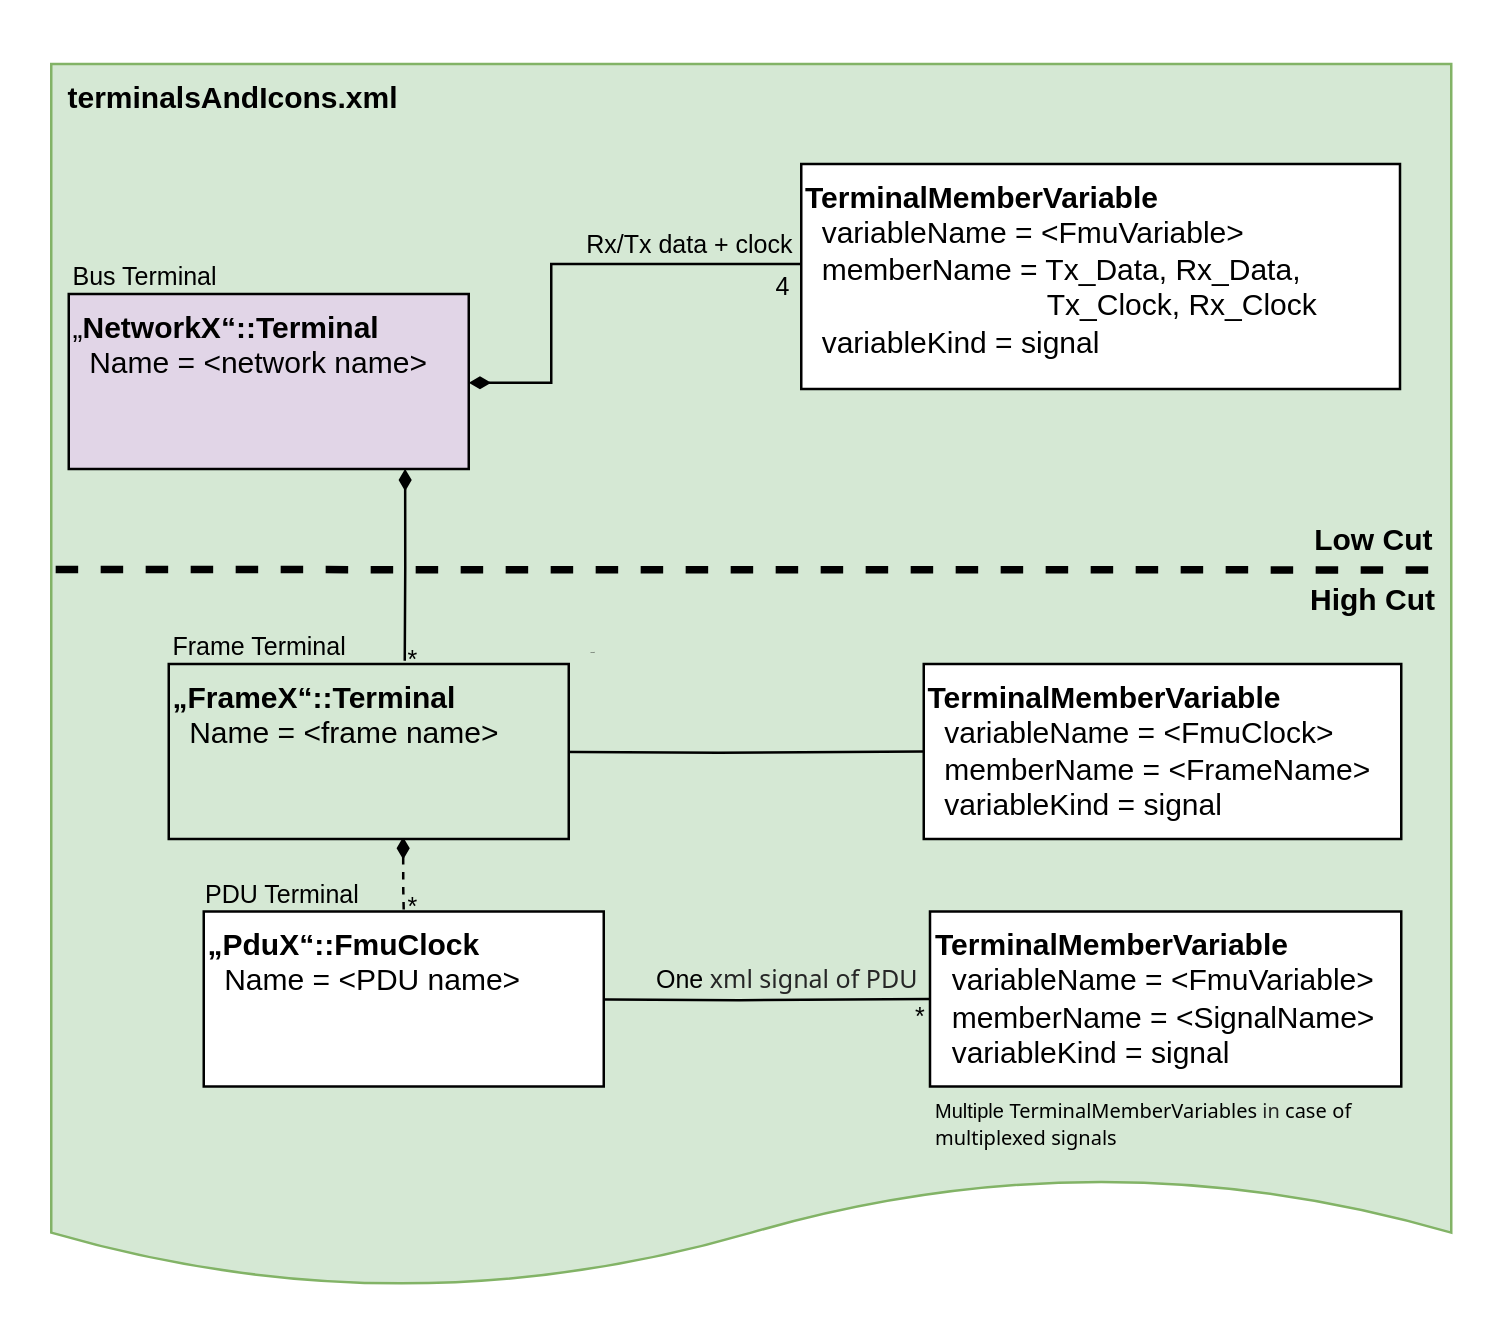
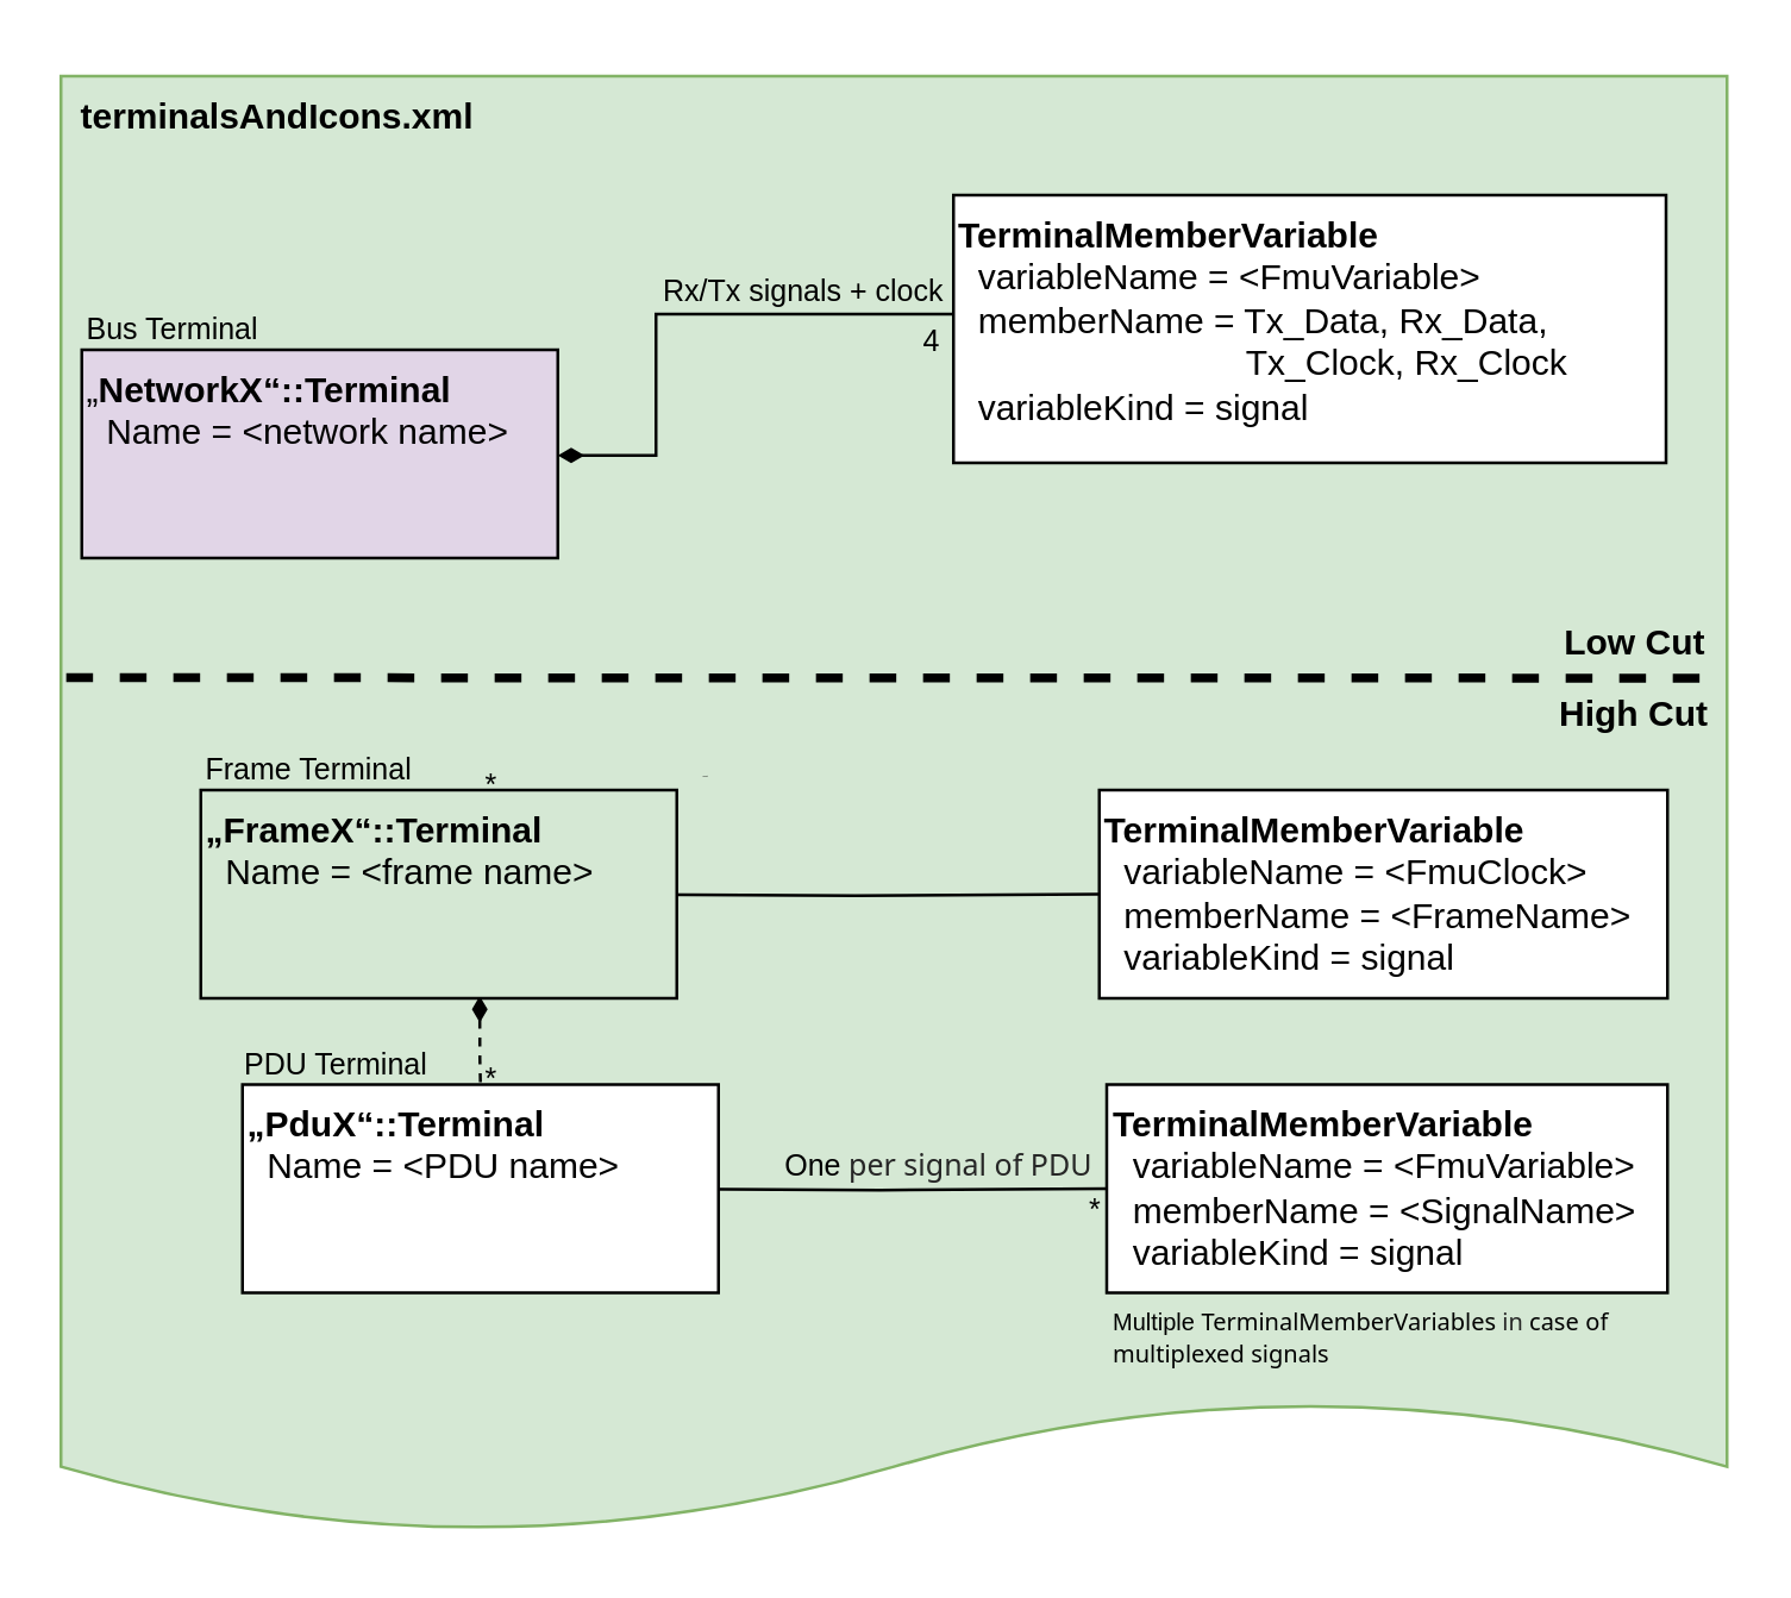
  <mxCell id="0" />
  <mxCell id="1" parent="0" />
  <mxCell id="2" value="" style="shape=document;whiteSpace=wrap;html=1;boundedLbl=1;size=0.092;fillColor=#d5e8d4;strokeColor=#82b366;" parent="1" vertex="1"><mxGeometry x="20" y="25" width="560" height="490" as="geometry" /></mxCell>
  <mxCell id="3" value="&lt;p style=&quot;language:de;margin-top:6.0pt;margin-bottom:0pt;margin-left:0in;&lt;br/&gt;text-indent:0in;text-align:left;direction:ltr;unicode-bidi:embed;mso-line-break-override:&lt;br/&gt;none;word-break:normal;punctuation-wrap:hanging&quot;&gt;terminalsAndIcons.xml&lt;/p&gt;" style="text;html=1;strokeColor=none;fillColor=none;align=center;verticalAlign=middle;whiteSpace=wrap;rounded=0;fontStyle=1" parent="1" vertex="1"><mxGeometry x="63" y="20" width="60" height="30" as="geometry" /></mxCell>
  <mxCell id="4" style="edgeStyle=orthogonalEdgeStyle;rounded=0;orthogonalLoop=1;jettySize=auto;html=1;exitX=1;exitY=0.75;exitDx=0;exitDy=0;startArrow=diamondThin;startFill=1;endArrow=none;endFill=0;" parent="1" edge="1"><mxGeometry relative="1" as="geometry"><mxPoint x="187" y="152.5" as="sourcePoint" /><mxPoint x="320" y="83" as="targetPoint" /><Array as="points"><mxPoint x="220" y="153" /><mxPoint x="220" y="105" /><mxPoint x="320" y="105" /></Array></mxGeometry></mxCell>
- <mxCell id="5" style="edgeStyle=orthogonalEdgeStyle;rounded=0;orthogonalLoop=1;jettySize=auto;html=1;exitX=0.841;exitY=0.999;exitDx=0;exitDy=0;strokeWidth=1;fontSize=1;startArrow=diamondThin;startFill=1;endArrow=none;endFill=0;exitPerimeter=0;entryX=0.59;entryY=-0.019;entryDx=0;entryDy=0;entryPerimeter=0;" parent="1" source="6" target="13" edge="1"><mxGeometry relative="1" as="geometry" /></mxCell>
  <mxCell id="6" value="&lt;p style=&quot;margin-top: 0pt; margin-bottom: 0pt; margin-left: 0in; text-indent: 0in; direction: ltr; unicode-bidi: embed; word-break: normal;&quot;&gt;„&lt;b&gt;&lt;span&gt;NetworkX&lt;/span&gt;&lt;span&gt;“&lt;/span&gt;&lt;span&gt;::Terminal&lt;/span&gt;&lt;/b&gt;&lt;/p&gt;&lt;p style=&quot;margin-top: 0pt; margin-bottom: 0pt; margin-left: 0in; text-indent: 0in; direction: ltr; unicode-bidi: embed; word-break: normal;&quot;&gt;&lt;span&gt;&amp;nbsp; Name =&amp;nbsp;&lt;/span&gt;&lt;span&gt;&amp;lt;network name&lt;/span&gt;&lt;span&gt;&amp;gt;&lt;/span&gt;&lt;/p&gt;" style="rounded=0;whiteSpace=wrap;html=1;align=left;verticalAlign=top;fillColor=#e1d5e7;" parent="1" vertex="1"><mxGeometry x="27" y="117" width="160" height="70" as="geometry" /></mxCell>
  <mxCell id="7" value="&lt;p style=&quot;margin-top: 0pt; margin-bottom: 0pt; margin-left: 0in; text-indent: 0in; direction: ltr; unicode-bidi: embed; word-break: normal;&quot;&gt;&lt;b&gt;TerminalMemberVariable&lt;/b&gt;&lt;/p&gt;&lt;p style=&quot;margin-top: 0pt; margin-bottom: 0pt; margin-left: 0in; text-indent: 0in; direction: ltr; unicode-bidi: embed; word-break: normal;&quot;&gt;&amp;nbsp; variableName = &amp;lt;FmuVariable&amp;gt;&lt;/p&gt;&lt;p style=&quot;margin-top: 0pt; margin-bottom: 0pt; margin-left: 0in; text-indent: 0in; direction: ltr; unicode-bidi: embed; word-break: normal;&quot;&gt;&amp;nbsp; memberName = Tx_Data, Rx_Data,&amp;nbsp; &amp;nbsp; &amp;nbsp; &amp;nbsp; &amp;nbsp; &amp;nbsp; &amp;nbsp; &amp;nbsp; &amp;nbsp; &amp;nbsp; &amp;nbsp; &amp;nbsp; &amp;nbsp; &amp;nbsp; &amp;nbsp; &amp;nbsp; &amp;nbsp; &amp;nbsp; &amp;nbsp; &amp;nbsp; &amp;nbsp;Tx_Clock, Rx_Clock&amp;nbsp;&amp;nbsp;&lt;/p&gt;&lt;p style=&quot;margin-top: 0pt; margin-bottom: 0pt; margin-left: 0in; text-indent: 0in; direction: ltr; unicode-bidi: embed; word-break: normal;&quot;&gt;&amp;nbsp; variableKind = signal&lt;/p&gt;&lt;div&gt;&lt;br&gt;&lt;/div&gt;" style="rounded=0;whiteSpace=wrap;html=1;align=left;verticalAlign=top;" parent="1" vertex="1"><mxGeometry x="320" y="65" width="239.5" height="90" as="geometry" /></mxCell>
  <mxCell id="8" value="" style="endArrow=none;html=1;rounded=0;strokeWidth=3;dashed=1;exitX=0.003;exitY=0.378;exitDx=0;exitDy=0;exitPerimeter=0;entryX=0.999;entryY=0.413;entryDx=0;entryDy=0;entryPerimeter=0;" parent="1" target="2" edge="1"><mxGeometry relative="1" as="geometry"><mxPoint x="21.77" y="227.22" as="sourcePoint" /><mxPoint x="580" y="235" as="targetPoint" /></mxGeometry></mxCell>
  <mxCell id="9" value="Low Cut" style="text;html=1;strokeColor=none;fillColor=none;align=right;verticalAlign=middle;whiteSpace=wrap;rounded=0;fontStyle=1" parent="1" vertex="1"><mxGeometry x="515" y="201" width="60" height="30" as="geometry" /></mxCell>
  <mxCell id="10" value="High Cut" style="text;html=1;strokeColor=none;fillColor=none;align=right;verticalAlign=middle;whiteSpace=wrap;rounded=0;fontStyle=1" parent="1" vertex="1"><mxGeometry x="516" y="225" width="60" height="30" as="geometry" /></mxCell>
  <mxCell id="11" style="edgeStyle=orthogonalEdgeStyle;rounded=0;orthogonalLoop=1;jettySize=auto;html=1;exitX=0.586;exitY=0.989;exitDx=0;exitDy=0;strokeWidth=1;fontSize=1;startArrow=diamondThin;startFill=1;endArrow=none;endFill=0;exitPerimeter=0;dashed=1;" parent="1" source="13" target="15" edge="1"><mxGeometry relative="1" as="geometry" /></mxCell>
  <mxCell id="12" style="edgeStyle=orthogonalEdgeStyle;rounded=0;orthogonalLoop=1;jettySize=auto;html=1;exitX=1;exitY=0.5;exitDx=0;exitDy=0;entryX=0;entryY=0.5;entryDx=0;entryDy=0;strokeWidth=1;fontSize=1;startArrow=diamondThin;startFill=1;endArrow=none;endFill=0;" parent="1" target="16" edge="1"><mxGeometry relative="1" as="geometry"><mxPoint x="204" y="300" as="sourcePoint" /></mxGeometry></mxCell>
  <mxCell id="13" value="&lt;p style=&quot;margin-top: 0pt; margin-bottom: 0pt; margin-left: 0in; text-indent: 0in; direction: ltr; unicode-bidi: embed; word-break: normal;&quot;&gt;&lt;b&gt;„FrameX“::Terminal&lt;/b&gt;&lt;/p&gt;&lt;p style=&quot;margin-top: 0pt; margin-bottom: 0pt; margin-left: 0in; text-indent: 0in; direction: ltr; unicode-bidi: embed; word-break: normal;&quot;&gt;&amp;nbsp; Name = &amp;lt;frame name&amp;gt;&lt;/p&gt;&lt;div&gt;&lt;br&gt;&lt;/div&gt;" style="rounded=0;whiteSpace=wrap;html=1;align=left;verticalAlign=top;fillColor=#d5e8d4;" parent="1" vertex="1"><mxGeometry x="67" y="265" width="160" height="70" as="geometry" /></mxCell>
  <mxCell id="14" style="edgeStyle=orthogonalEdgeStyle;rounded=0;orthogonalLoop=1;jettySize=auto;html=1;exitX=1;exitY=0.5;exitDx=0;exitDy=0;entryX=0;entryY=0.5;entryDx=0;entryDy=0;strokeWidth=1;fontSize=1;startArrow=diamondThin;startFill=1;endArrow=none;endFill=0;" parent="1" target="17" edge="1"><mxGeometry relative="1" as="geometry"><mxPoint x="218" y="399" as="sourcePoint" /></mxGeometry></mxCell>
- <mxCell id="15" value="&lt;p style=&quot;margin-top: 0pt; margin-bottom: 0pt; margin-left: 0in; text-indent: 0in; direction: ltr; unicode-bidi: embed; word-break: normal;&quot;&gt;&lt;b&gt;„PduX“::FmuClock&lt;/b&gt;&lt;/p&gt;&lt;p style=&quot;margin-top: 0pt; margin-bottom: 0pt; margin-left: 0in; text-indent: 0in; direction: ltr; unicode-bidi: embed; word-break: normal;&quot;&gt;&amp;nbsp; Name = &amp;lt;PDU name&amp;gt;&lt;/p&gt;" style="rounded=0;whiteSpace=wrap;html=1;align=left;verticalAlign=top;" parent="1" vertex="1"><mxGeometry x="81" y="364" width="160" height="70" as="geometry" /></mxCell>
+ <mxCell id="15" value="&lt;p style=&quot;margin-top: 0pt; margin-bottom: 0pt; margin-left: 0in; text-indent: 0in; direction: ltr; unicode-bidi: embed; word-break: normal;&quot;&gt;&lt;b&gt;„PduX“::Terminal&lt;/b&gt;&lt;/p&gt;&lt;p style=&quot;margin-top: 0pt; margin-bottom: 0pt; margin-left: 0in; text-indent: 0in; direction: ltr; unicode-bidi: embed; word-break: normal;&quot;&gt;&amp;nbsp; Name = &amp;lt;PDU name&amp;gt;&lt;/p&gt;" style="rounded=0;whiteSpace=wrap;html=1;align=left;verticalAlign=top;" parent="1" vertex="1"><mxGeometry x="81" y="364" width="160" height="70" as="geometry" /></mxCell>
  <mxCell id="16" value="&lt;p style=&quot;margin-top: 0pt; margin-bottom: 0pt; margin-left: 0in; text-indent: 0in; direction: ltr; unicode-bidi: embed; word-break: normal;&quot;&gt;&lt;b&gt;TerminalMemberVariable&lt;/b&gt;&lt;/p&gt;&lt;p style=&quot;margin-top: 0pt; margin-bottom: 0pt; margin-left: 0in; text-indent: 0in; direction: ltr; unicode-bidi: embed; word-break: normal;&quot;&gt;&amp;nbsp; variableName = &amp;lt;FmuClock&amp;gt;&lt;/p&gt;&lt;p style=&quot;margin-top: 0pt; margin-bottom: 0pt; margin-left: 0in; text-indent: 0in; direction: ltr; unicode-bidi: embed; word-break: normal;&quot;&gt;&amp;nbsp; memberName = &amp;lt;FrameName&amp;gt;&amp;nbsp;&amp;nbsp;&lt;/p&gt;&lt;p style=&quot;margin-top: 0pt; margin-bottom: 0pt; margin-left: 0in; text-indent: 0in; direction: ltr; unicode-bidi: embed; word-break: normal;&quot;&gt;&amp;nbsp; variableKind = signal&lt;/p&gt;" style="rounded=0;whiteSpace=wrap;html=1;align=left;verticalAlign=top;" parent="1" vertex="1"><mxGeometry x="369" y="265" width="191" height="70" as="geometry" /></mxCell>
  <mxCell id="17" value="&lt;p style=&quot;margin-top: 0pt; margin-bottom: 0pt; margin-left: 0in; text-indent: 0in; direction: ltr; unicode-bidi: embed; word-break: normal;&quot;&gt;&lt;b&gt;TerminalMemberVariable&lt;/b&gt;&lt;/p&gt;&lt;p style=&quot;margin-top: 0pt; margin-bottom: 0pt; margin-left: 0in; text-indent: 0in; direction: ltr; unicode-bidi: embed; word-break: normal;&quot;&gt;&amp;nbsp; variableName = &amp;lt;FmuVariable&amp;gt;&lt;/p&gt;&lt;p style=&quot;margin-top: 0pt; margin-bottom: 0pt; margin-left: 0in; text-indent: 0in; direction: ltr; unicode-bidi: embed; word-break: normal;&quot;&gt;&amp;nbsp; memberName = &amp;lt;SignalName&amp;gt;&amp;nbsp;&amp;nbsp;&lt;/p&gt;&lt;p style=&quot;margin-top: 0pt; margin-bottom: 0pt; margin-left: 0in; text-indent: 0in; direction: ltr; unicode-bidi: embed; word-break: normal;&quot;&gt;&amp;nbsp; variableKind = signal&lt;/p&gt;" style="rounded=0;whiteSpace=wrap;html=1;align=left;verticalAlign=top;" parent="1" vertex="1"><mxGeometry x="371.5" y="364" width="188.5" height="70" as="geometry" /></mxCell>
  <mxCell id="18" value="Text" style="text;html=1;strokeColor=none;fillColor=none;align=center;verticalAlign=middle;whiteSpace=wrap;rounded=0;fontSize=1;" parent="1" vertex="1"><mxGeometry x="207" y="245" width="60" height="30" as="geometry" /></mxCell>
  <mxCell id="19" value="Bus Terminal" style="text;html=1;strokeColor=none;fillColor=none;align=left;verticalAlign=middle;whiteSpace=wrap;rounded=0;fontSize=10;" parent="1" vertex="1"><mxGeometry x="27" y="95" width="90" height="30" as="geometry" /></mxCell>
  <mxCell id="20" value="Frame Terminal" style="text;html=1;strokeColor=none;fillColor=none;align=left;verticalAlign=middle;whiteSpace=wrap;rounded=0;fontSize=10;" parent="1" vertex="1"><mxGeometry x="67" y="243" width="90" height="30" as="geometry" /></mxCell>
  <mxCell id="21" value="PDU Terminal" style="text;html=1;strokeColor=none;fillColor=none;align=left;verticalAlign=middle;whiteSpace=wrap;rounded=0;fontSize=10;" parent="1" vertex="1"><mxGeometry x="80" y="342" width="90" height="30" as="geometry" /></mxCell>
  <mxCell id="22" value="*" style="text;html=1;strokeColor=none;fillColor=none;align=center;verticalAlign=middle;whiteSpace=wrap;rounded=0;fontSize=10;" parent="1" vertex="1"><mxGeometry x="135" y="347" width="60" height="30" as="geometry" /></mxCell>
  <mxCell id="23" value="*" style="text;html=1;strokeColor=none;fillColor=none;align=center;verticalAlign=middle;whiteSpace=wrap;rounded=0;fontSize=10;" parent="1" vertex="1"><mxGeometry x="135" y="248" width="60" height="30" as="geometry" /></mxCell>
- <mxCell id="24" value="&lt;p style=&quot;margin-top: 0pt; margin-bottom: 0pt; margin-left: 0in; text-indent: 0in; text-align: left; direction: ltr; unicode-bidi: embed; word-break: normal;&quot;&gt;One&lt;span style=&quot;font-family: &amp;quot;Segoe UI&amp;quot;; color: rgb(38, 38, 38);&quot;&gt; xml &lt;/span&gt;&lt;span style=&quot;font-family: &amp;quot;Segoe UI&amp;quot;; color: rgb(38, 38, 38);&quot;&gt;signal&lt;/span&gt;&lt;span style=&quot;font-family: &amp;quot;Segoe UI&amp;quot;; color: rgb(38, 38, 38);&quot;&gt; &lt;/span&gt;&lt;span style=&quot;font-family: &amp;quot;Segoe UI&amp;quot;; color: rgb(38, 38, 38);&quot;&gt;of&lt;/span&gt;&lt;span style=&quot;font-family: &amp;quot;Segoe UI&amp;quot;; color: rgb(38, 38, 38);&quot;&gt; PDU&lt;/span&gt;&lt;/p&gt;" style="text;html=1;strokeColor=none;fillColor=none;align=right;verticalAlign=middle;whiteSpace=wrap;rounded=0;fontSize=10;" parent="1" vertex="1"><mxGeometry x="239" y="376" width="130" height="30" as="geometry" /></mxCell>
+ <mxCell id="24" value="&lt;p style=&quot;margin-top: 0pt; margin-bottom: 0pt; margin-left: 0in; text-indent: 0in; text-align: left; direction: ltr; unicode-bidi: embed; word-break: normal;&quot;&gt;One&lt;span style=&quot;font-family: &amp;quot;Segoe UI&amp;quot;; color: rgb(38, 38, 38);&quot;&gt; per &lt;/span&gt;&lt;span style=&quot;font-family: &amp;quot;Segoe UI&amp;quot;; color: rgb(38, 38, 38);&quot;&gt;signal&lt;/span&gt;&lt;span style=&quot;font-family: &amp;quot;Segoe UI&amp;quot;; color: rgb(38, 38, 38);&quot;&gt; &lt;/span&gt;&lt;span style=&quot;font-family: &amp;quot;Segoe UI&amp;quot;; color: rgb(38, 38, 38);&quot;&gt;of&lt;/span&gt;&lt;span style=&quot;font-family: &amp;quot;Segoe UI&amp;quot;; color: rgb(38, 38, 38);&quot;&gt; PDU&lt;/span&gt;&lt;/p&gt;" style="text;html=1;strokeColor=none;fillColor=none;align=right;verticalAlign=middle;whiteSpace=wrap;rounded=0;fontSize=10;" parent="1" vertex="1"><mxGeometry x="239" y="376" width="130" height="30" as="geometry" /></mxCell>
  <mxCell id="25" value="*" style="text;html=1;strokeColor=none;fillColor=none;align=center;verticalAlign=middle;whiteSpace=wrap;rounded=0;fontSize=10;" parent="1" vertex="1"><mxGeometry x="338" y="391" width="60" height="30" as="geometry" /></mxCell>
  <mxCell id="26" value="&lt;p style=&quot;margin-top: 0pt; margin-bottom: 0pt; margin-left: 0in; text-indent: 0in; direction: ltr; unicode-bidi: embed; word-break: normal; font-size: 8px;&quot;&gt;Multiple &lt;span style=&quot;font-size: 8px; font-family: &amp;quot;Segoe UI&amp;quot;;&quot;&gt;TerminalMemberVariables&lt;/span&gt;&lt;span style=&quot;font-family: &amp;quot;Segoe UI&amp;quot;; color: rgb(38, 38, 38); font-size: 8px;&quot;&gt; in &lt;/span&gt;&lt;span style=&quot;font-size: 8px; font-family: &amp;quot;Segoe UI&amp;quot;;&quot;&gt;case&lt;/span&gt;&lt;span style=&quot;font-size: 8px; color: rgb(38, 38, 38);&quot;&gt; &lt;/span&gt;&lt;span style=&quot;font-size: 8px; font-family: &amp;quot;Segoe UI&amp;quot;;&quot;&gt;of&lt;/span&gt;&lt;span style=&quot;font-size: 8px; color: rgb(38, 38, 38);&quot;&gt; &lt;/span&gt;&lt;span style=&quot;font-size: 8px; font-family: &amp;quot;Segoe UI&amp;quot;;&quot;&gt;multiplexed&lt;/span&gt;&lt;span style=&quot;font-size: 8px; color: rgb(38, 38, 38);&quot;&gt; &lt;/span&gt;&lt;span style=&quot;font-size: 8px; font-family: &amp;quot;Segoe UI&amp;quot;;&quot;&gt;signals&lt;/span&gt;&lt;/p&gt;" style="text;html=1;strokeColor=none;fillColor=none;align=left;verticalAlign=middle;whiteSpace=wrap;rounded=0;fontSize=8;" parent="1" vertex="1"><mxGeometry x="371.5" y="434" width="170" height="30" as="geometry" /></mxCell>
- <mxCell id="27" value="&lt;p style=&quot;margin-top: 0pt; margin-bottom: 0pt; margin-left: 0in; text-indent: 0in; direction: ltr; unicode-bidi: embed; word-break: normal;&quot;&gt;Rx/Tx data + clock&lt;/p&gt;" style="text;html=1;strokeColor=none;fillColor=none;align=right;verticalAlign=middle;whiteSpace=wrap;rounded=0;fontSize=10;" parent="1" vertex="1"><mxGeometry x="188.5" y="82" width="130" height="30" as="geometry" /></mxCell>
+ <mxCell id="27" value="&lt;p style=&quot;margin-top: 0pt; margin-bottom: 0pt; margin-left: 0in; text-indent: 0in; direction: ltr; unicode-bidi: embed; word-break: normal;&quot;&gt;Rx/Tx signals + clock&lt;/p&gt;" style="text;html=1;strokeColor=none;fillColor=none;align=right;verticalAlign=middle;whiteSpace=wrap;rounded=0;fontSize=10;" parent="1" vertex="1"><mxGeometry x="188.5" y="82" width="130" height="30" as="geometry" /></mxCell>
  <mxCell id="28" value="4" style="text;html=1;strokeColor=none;fillColor=none;align=center;verticalAlign=middle;whiteSpace=wrap;rounded=0;fontSize=10;" parent="1" vertex="1"><mxGeometry x="282.5" y="99" width="60" height="30" as="geometry" /></mxCell>
